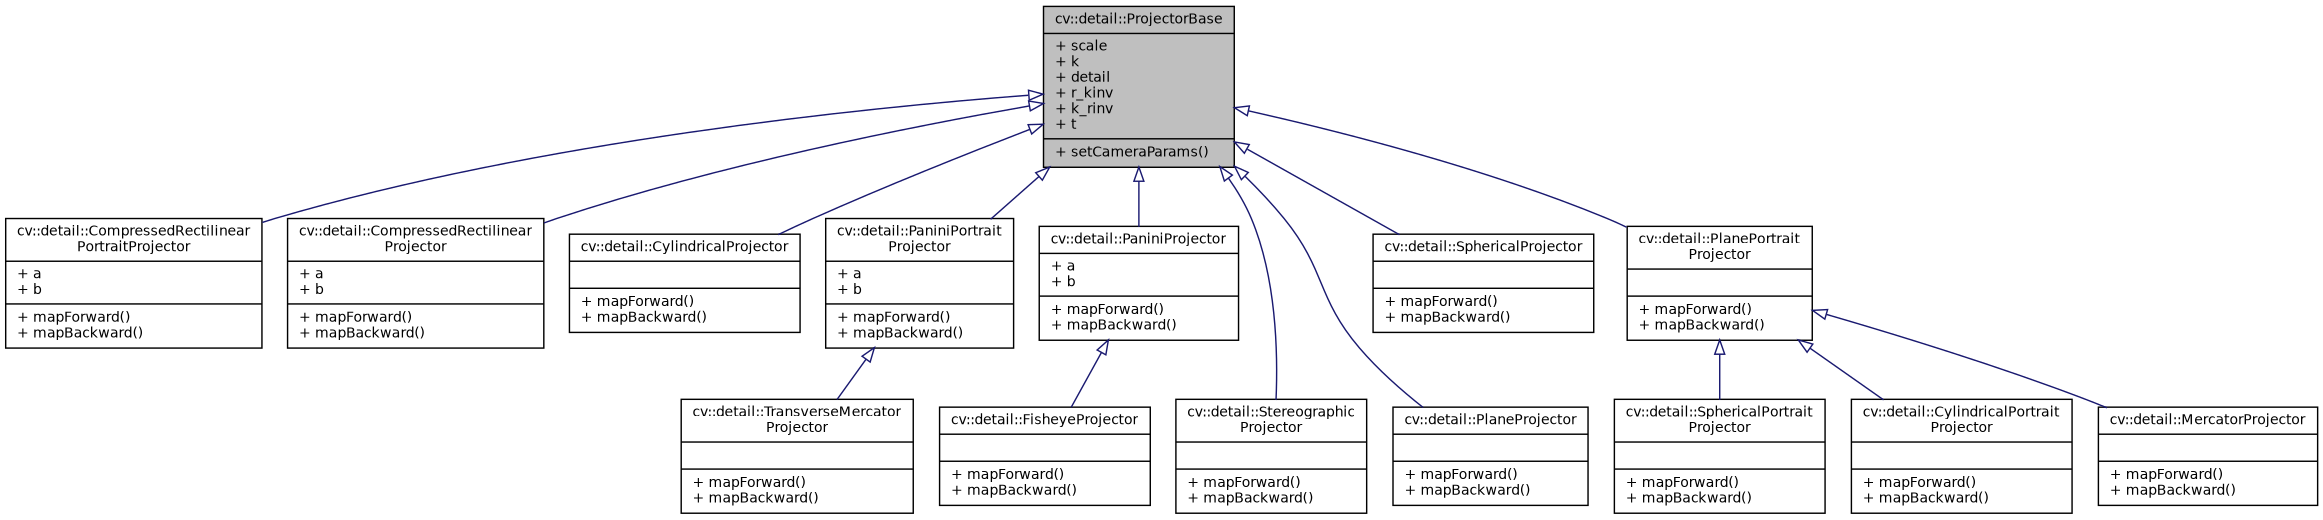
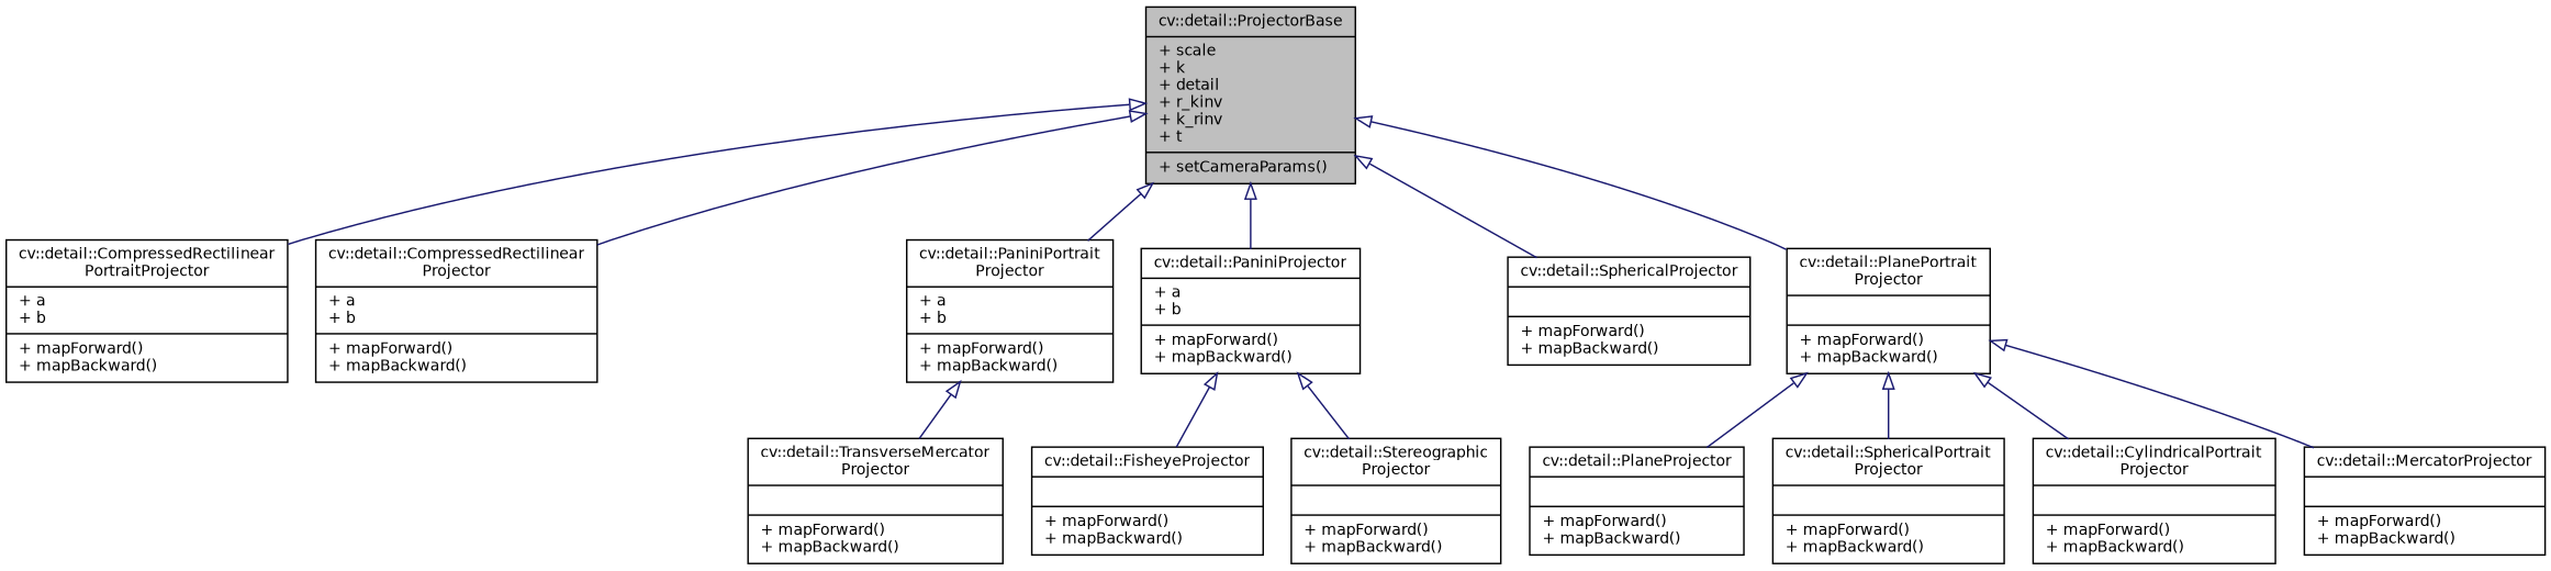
  digraph {
    fontname="DejaVu Sans"
    node [color=black fillcolor=white fontname="DejaVu Sans" fontsize=10 shape=record style=filled]
    edge [arrowtail=onormal color=midnightblue dir=back fontname="DejaVu Sans" fontsize=10 labelfontname=Helvetica labelfontsize=10 style=solid]
    n1 [fillcolor=grey75 fontcolor=black height=0.2 label="{cv::detail::ProjectorBase\n|+ scale\l+ k\l+ detail\l+ r_kinv\l+ k_rinv\l+ t\l|+ setCameraParams()\l}" width=0.4]
    n2 [height=0.2 label="{cv::detail::CompressedRectilinear\lPortraitProjector\n|+ a\l+ b\l|+ mapForward()\l+ mapBackward()\l}" width=0.4]
    n3 [height=0.2 label="{cv::detail::CompressedRectilinear\lProjector\n|+ a\l+ b\l|+ mapForward()\l+ mapBackward()\l}" width=0.4]
-   n4 [height=0.2 label="{cv::detail::CylindricalProjector\n||+ mapForward()\l+ mapBackward()\l}" width=0.4]
    n5 [height=0.2 label="{cv::detail::PaniniPortrait\lProjector\n|+ a\l+ b\l|+ mapForward()\l+ mapBackward()\l}" width=0.4]
    n6 [height=0.2 label="{cv::detail::PaniniProjector\n|+ a\l+ b\l|+ mapForward()\l+ mapBackward()\l}" width=0.4]
    n7 [height=0.2 label="{cv::detail::PlanePortrait\lProjector\n||+ mapForward()\l+ mapBackward()\l}" width=0.4]
    n8 [height=0.2 label="{cv::detail::PlaneProjector\n||+ mapForward()\l+ mapBackward()\l}" width=0.4]
    n9 [height=0.2 label="{cv::detail::SphericalProjector\n||+ mapForward()\l+ mapBackward()\l}" width=0.4]
    n10 [height=0.2 label="{cv::detail::Stereographic\lProjector\n||+ mapForward()\l+ mapBackward()\l}" width=0.4]
    n11 [height=0.2 label="{cv::detail::CylindricalPortrait\lProjector\n||+ mapForward()\l+ mapBackward()\l}" width=0.4]
    n12 [height=0.2 label="{cv::detail::FisheyeProjector\n||+ mapForward()\l+ mapBackward()\l}" width=0.4]
    n13 [height=0.2 label="{cv::detail::MercatorProjector\n||+ mapForward()\l+ mapBackward()\l}" width=0.4]
    n14 [height=0.2 label="{cv::detail::TransverseMercator\lProjector\n||+ mapForward()\l+ mapBackward()\l}" width=0.4]
    n15 [height=0.2 label="{cv::detail::SphericalPortrait\lProjector\n||+ mapForward()\l+ mapBackward()\l}" width=0.4]
    n1 -> n2
    n1 -> n3
-   n1 -> n4
    n1 -> n5
    n1 -> n6
    n1 -> n7
-   n1 -> n8
+   n7 -> n8
    n1 -> n9
-   n1 -> n10
+   n6 -> n10
    n5 -> n14
    n6 -> n12
    n7 -> n11
    n7 -> n13
    n7 -> n15
  }
